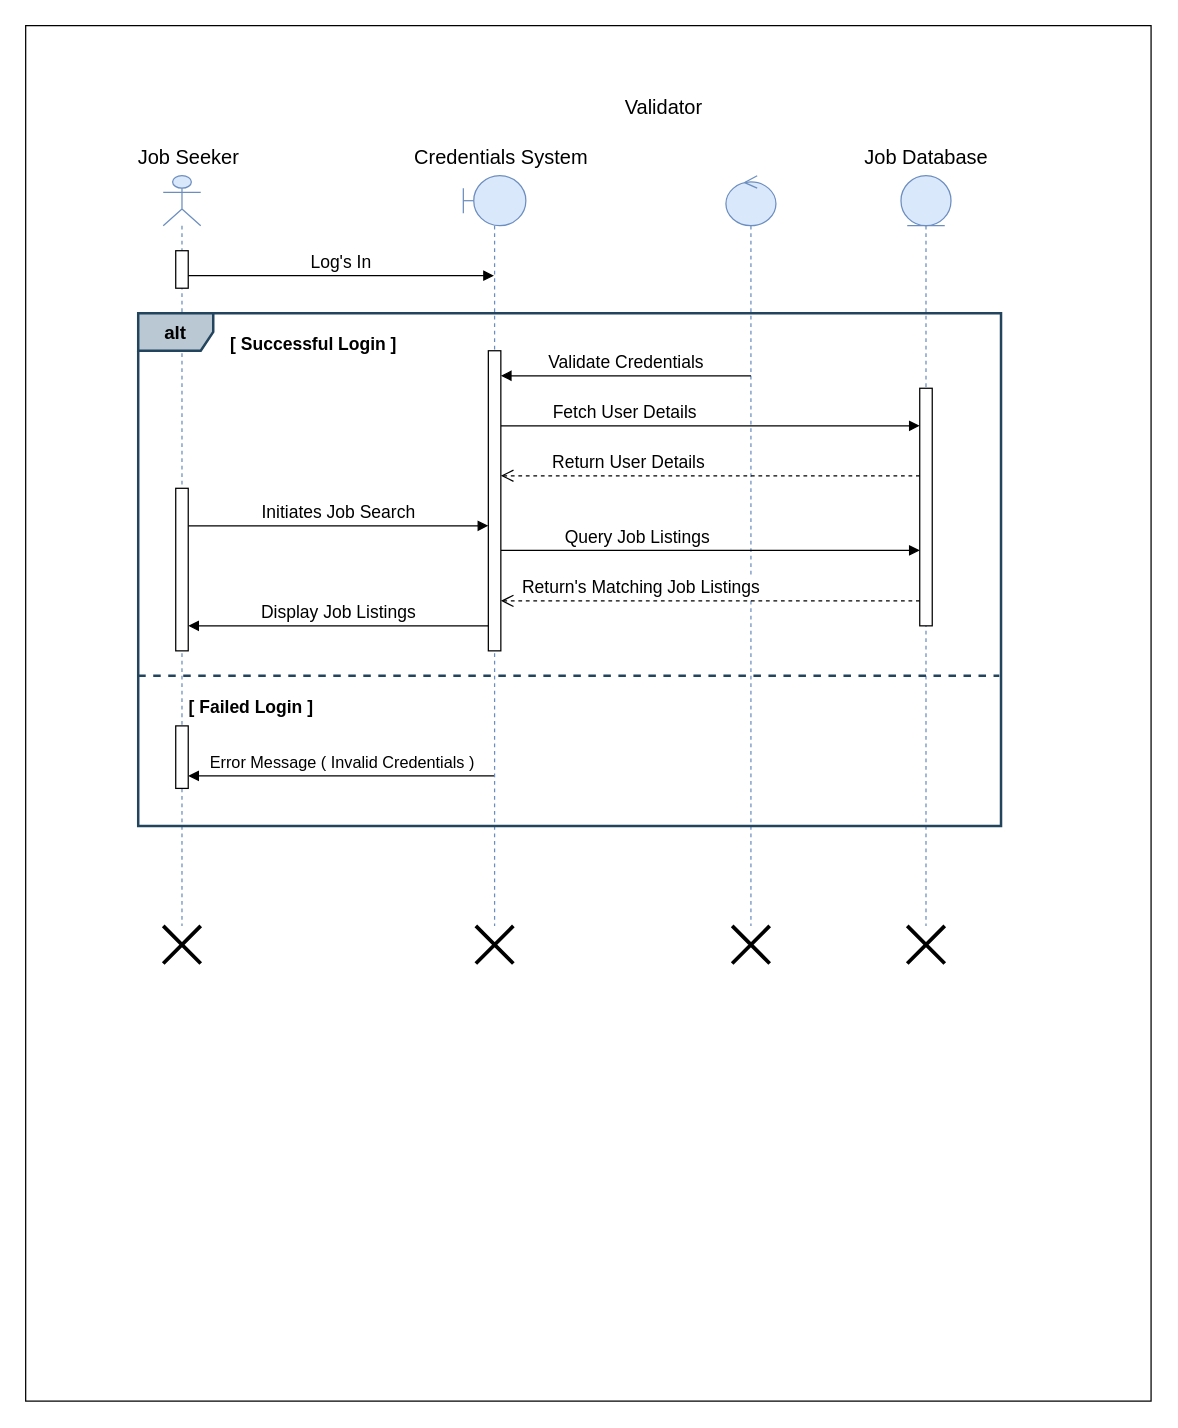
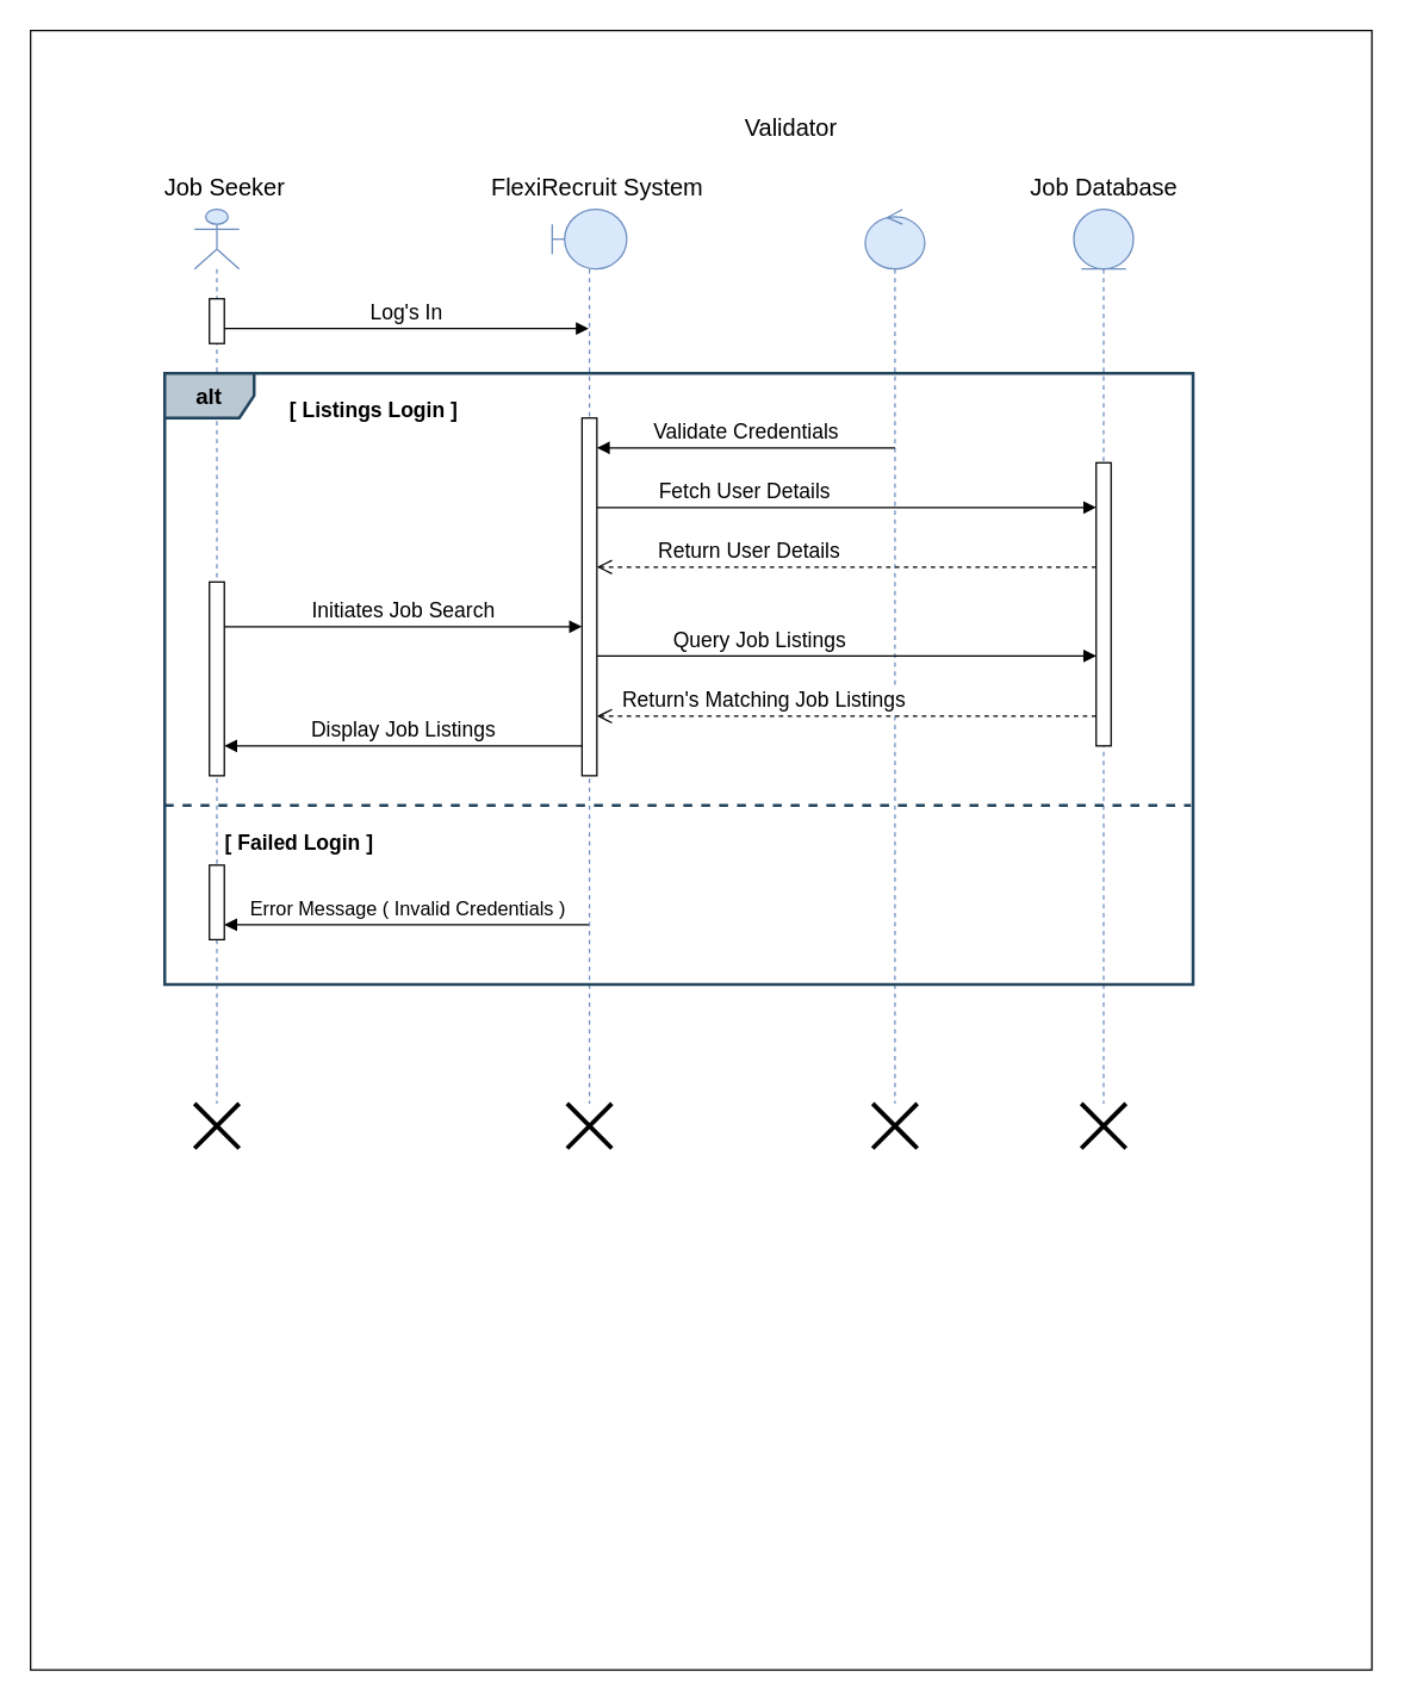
  <mxCell id="0" />
  <mxCell id="1" parent="0" />
  <mxCell id="2" value="" style="rounded=0;whiteSpace=wrap;html=1;" vertex="1" parent="1"><mxGeometry width="900" height="1100" as="geometry" x="20" y="20" /></mxCell>
  <mxCell id="3" value="" style="shape=umlLifeline;perimeter=lifelinePerimeter;whiteSpace=wrap;html=1;container=1;dropTarget=0;collapsible=0;recursiveResize=0;outlineConnect=0;portConstraint=eastwest;newEdgeStyle={&quot;curved&quot;:0,&quot;rounded&quot;:0};participant=umlActor;fillColor=#dae8fc;strokeColor=#6c8ebf;" vertex="1" parent="1"><mxGeometry x="130" y="140" width="30" height="600" as="geometry" /></mxCell>
  <mxCell id="4" value="" style="html=1;points=[[0,0,0,0,5],[0,1,0,0,-5],[1,0,0,0,5],[1,1,0,0,-5]];perimeter=orthogonalPerimeter;outlineConnect=0;targetShapes=umlLifeline;portConstraint=eastwest;newEdgeStyle={&quot;curved&quot;:0,&quot;rounded&quot;:0};" vertex="1" parent="3"><mxGeometry x="10" y="60" width="10" height="30" as="geometry" /></mxCell>
  <mxCell id="5" value="" style="shape=umlLifeline;perimeter=lifelinePerimeter;whiteSpace=wrap;html=1;container=1;dropTarget=0;collapsible=0;recursiveResize=0;outlineConnect=0;portConstraint=eastwest;newEdgeStyle={&quot;curved&quot;:0,&quot;rounded&quot;:0};participant=umlBoundary;size=40;fillColor=#dae8fc;strokeColor=#6c8ebf;" vertex="1" parent="1"><mxGeometry x="370" y="140" width="50" height="600" as="geometry" /></mxCell>
  <mxCell id="6" value="" style="shape=umlLifeline;perimeter=lifelinePerimeter;whiteSpace=wrap;html=1;container=1;dropTarget=0;collapsible=0;recursiveResize=0;outlineConnect=0;portConstraint=eastwest;newEdgeStyle={&quot;curved&quot;:0,&quot;rounded&quot;:0};participant=umlControl;fillColor=#dae8fc;strokeColor=#6c8ebf;" vertex="1" parent="1"><mxGeometry x="580" y="140" width="40" height="600" as="geometry" /></mxCell>
  <mxCell id="7" value="" style="shape=umlLifeline;perimeter=lifelinePerimeter;whiteSpace=wrap;html=1;container=1;dropTarget=0;collapsible=0;recursiveResize=0;outlineConnect=0;portConstraint=eastwest;newEdgeStyle={&quot;curved&quot;:0,&quot;rounded&quot;:0};participant=umlEntity;fillColor=#dae8fc;strokeColor=#6c8ebf;" vertex="1" parent="1"><mxGeometry x="720" y="140" width="40" height="600" as="geometry" /></mxCell>
  <mxCell id="8" value="" style="html=1;points=[[0,0,0,0,5],[0,1,0,0,-5],[1,0,0,0,5],[1,1,0,0,-5]];perimeter=orthogonalPerimeter;outlineConnect=0;targetShapes=umlLifeline;portConstraint=eastwest;newEdgeStyle={&quot;curved&quot;:0,&quot;rounded&quot;:0};" vertex="1" parent="7"><mxGeometry x="15" y="170" width="10" height="190" as="geometry" /></mxCell>
  <mxCell id="9" value="&lt;font style=&quot;font-size: 16px;&quot;&gt;Job Seeker&lt;br&gt;&lt;/font&gt;" style="text;html=1;align=center;verticalAlign=middle;resizable=0;points=[];autosize=1;strokeColor=none;fillColor=none;" vertex="1" parent="1"><mxGeometry x="100" y="110" width="100" height="30" as="geometry" /></mxCell>
- <mxCell id="10" value="&lt;font style=&quot;font-size: 16px;&quot;&gt;Credentials System&lt;br&gt;&lt;/font&gt;" style="text;html=1;align=center;verticalAlign=middle;resizable=0;points=[];autosize=1;strokeColor=none;fillColor=none;" vertex="1" parent="1"><mxGeometry x="320" y="110" width="160" height="30" as="geometry" /></mxCell>
+ <mxCell id="10" value="&lt;font style=&quot;font-size: 16px;&quot;&gt;FlexiRecruit System&lt;br&gt;&lt;/font&gt;" style="text;html=1;align=center;verticalAlign=middle;resizable=0;points=[];autosize=1;strokeColor=none;fillColor=none;" vertex="1" parent="1"><mxGeometry x="320" y="110" width="160" height="30" as="geometry" /></mxCell>
  <mxCell id="11" value="&lt;font style=&quot;font-size: 16px;&quot;&gt;Validator&lt;br&gt;&lt;/font&gt;" style="text;html=1;align=center;verticalAlign=middle;resizable=0;points=[];autosize=1;strokeColor=none;fillColor=none;" vertex="1" parent="1"><mxGeometry x="485" y="70" width="90" height="30" as="geometry" /></mxCell>
  <mxCell id="12" value="&lt;font style=&quot;font-size: 16px;&quot;&gt;Job Database&lt;br&gt;&lt;/font&gt;" style="text;html=1;align=center;verticalAlign=middle;resizable=0;points=[];autosize=1;strokeColor=none;fillColor=none;" vertex="1" parent="1"><mxGeometry x="680" y="110" width="120" height="30" as="geometry" /></mxCell>
  <mxCell id="13" value="&lt;font style=&quot;font-size: 14px;&quot;&gt;Log's In &lt;br&gt;&lt;/font&gt;" style="html=1;verticalAlign=bottom;endArrow=block;curved=0;rounded=0;" edge="1" parent="1" target="5"><mxGeometry width="80" relative="1" as="geometry"><mxPoint x="150" y="220" as="sourcePoint" /><mxPoint x="230" y="220" as="targetPoint" /></mxGeometry></mxCell>
  <mxCell id="14" value="&lt;b style=&quot;font-size: 15px;&quot;&gt;alt&lt;br&gt;&lt;/b&gt;" style="shape=umlFrame;whiteSpace=wrap;html=1;pointerEvents=0;strokeWidth=2;fillColor=#bac8d3;strokeColor=#23445d;" vertex="1" parent="1"><mxGeometry x="110" y="250" width="690" height="410" as="geometry" /></mxCell>
- <mxCell id="15" value="&lt;b style=&quot;font-size: 14px;&quot;&gt;[ Successful Login ]&lt;br&gt;&lt;/b&gt;" style="text;html=1;align=center;verticalAlign=middle;resizable=0;points=[];autosize=1;strokeColor=none;fillColor=none;" vertex="1" parent="1"><mxGeometry x="170" y="260" width="160" height="30" as="geometry" /></mxCell>
+ <mxCell id="15" value="&lt;b style=&quot;font-size: 14px;&quot;&gt;[ Listings Login ]&lt;br&gt;&lt;/b&gt;" style="text;html=1;align=center;verticalAlign=middle;resizable=0;points=[];autosize=1;strokeColor=none;fillColor=none;" vertex="1" parent="1"><mxGeometry x="170" y="260" width="160" height="30" as="geometry" /></mxCell>
  <mxCell id="16" value="&lt;font style=&quot;font-size: 14px;&quot;&gt;Validate Credentials&lt;br&gt;&lt;/font&gt;" style="html=1;verticalAlign=bottom;endArrow=block;curved=0;rounded=0;" edge="1" parent="1" target="31"><mxGeometry x="0.002" width="80" relative="1" as="geometry"><mxPoint x="600" y="300" as="sourcePoint" /><mxPoint x="520" y="300" as="targetPoint" /><mxPoint as="offset" /></mxGeometry></mxCell>
  <mxCell id="17" value="&lt;font style=&quot;font-size: 14px;&quot;&gt;Fetch User Details&lt;br&gt;&lt;/font&gt;" style="html=1;verticalAlign=bottom;endArrow=block;curved=0;rounded=0;" edge="1" parent="1" target="8"><mxGeometry x="-0.411" width="80" relative="1" as="geometry"><mxPoint x="400" y="340" as="sourcePoint" /><mxPoint x="730" y="340" as="targetPoint" /><mxPoint as="offset" /></mxGeometry></mxCell>
  <mxCell id="18" value="&lt;font style=&quot;font-size: 14px;&quot;&gt;Return User Details&lt;/font&gt;" style="html=1;verticalAlign=bottom;endArrow=open;dashed=1;endSize=8;curved=0;rounded=0;" edge="1" parent="1"><mxGeometry x="0.389" relative="1" as="geometry"><mxPoint x="735" y="380" as="sourcePoint" /><mxPoint x="400" y="380" as="targetPoint" /><mxPoint as="offset" /></mxGeometry></mxCell>
  <mxCell id="19" value="&lt;font style=&quot;font-size: 14px;&quot;&gt;Initiates Job Search&lt;br&gt;&lt;/font&gt;" style="html=1;verticalAlign=bottom;endArrow=block;curved=0;rounded=0;" edge="1" parent="1" target="31"><mxGeometry width="80" relative="1" as="geometry"><mxPoint x="150" y="420" as="sourcePoint" /><mxPoint x="230" y="420" as="targetPoint" /></mxGeometry></mxCell>
  <mxCell id="20" value="&lt;font style=&quot;font-size: 14px;&quot;&gt;Query Job Listings&lt;br&gt;&lt;/font&gt;" style="html=1;verticalAlign=bottom;endArrow=block;curved=0;rounded=0;" edge="1" parent="1" target="8"><mxGeometry x="-0.352" width="80" relative="1" as="geometry"><mxPoint x="400" y="439.6" as="sourcePoint" /><mxPoint x="730" y="440" as="targetPoint" /><mxPoint as="offset" /></mxGeometry></mxCell>
  <mxCell id="21" value="&lt;font style=&quot;font-size: 14px;&quot;&gt;Return's Matching Job Listings&lt;br&gt;&lt;/font&gt;" style="html=1;verticalAlign=bottom;endArrow=open;dashed=1;endSize=8;curved=0;rounded=0;" edge="1" parent="1" source="8" target="31"><mxGeometry x="0.332" relative="1" as="geometry"><mxPoint x="730" y="480" as="sourcePoint" /><mxPoint x="660" y="480" as="targetPoint" /><Array as="points"><mxPoint x="680" y="480" /></Array><mxPoint as="offset" /></mxGeometry></mxCell>
  <mxCell id="22" value="&lt;font style=&quot;font-size: 14px;&quot;&gt;Display Job Listings&lt;br&gt;&lt;/font&gt;" style="html=1;verticalAlign=bottom;endArrow=block;curved=0;rounded=0;" edge="1" parent="1" target="30"><mxGeometry width="80" relative="1" as="geometry"><mxPoint x="390" y="500" as="sourcePoint" /><mxPoint x="310" y="500" as="targetPoint" /></mxGeometry></mxCell>
  <mxCell id="23" value="" style="endArrow=none;dashed=1;html=1;rounded=0;entryX=0.998;entryY=0.707;entryDx=0;entryDy=0;entryPerimeter=0;strokeWidth=2;fillColor=#bac8d3;strokeColor=#23445d;" edge="1" parent="1" target="14"><mxGeometry width="50" height="50" relative="1" as="geometry"><mxPoint x="110" y="540" as="sourcePoint" /><mxPoint x="160" y="490" as="targetPoint" /></mxGeometry></mxCell>
  <mxCell id="24" value="&lt;b style=&quot;font-size: 14px;&quot;&gt;[ Failed Login ]&lt;br&gt;&lt;/b&gt;" style="text;html=1;align=center;verticalAlign=middle;resizable=0;points=[];autosize=1;strokeColor=none;fillColor=none;" vertex="1" parent="1"><mxGeometry x="140" y="550" width="120" height="30" as="geometry" /></mxCell>
  <mxCell id="25" value="&lt;font style=&quot;font-size: 13px;&quot;&gt;Error Message ( Invalid Credentials )&lt;br&gt;&lt;/font&gt;" style="html=1;verticalAlign=bottom;endArrow=block;curved=0;rounded=0;" edge="1" parent="1"><mxGeometry width="80" relative="1" as="geometry"><mxPoint x="394.5" y="620" as="sourcePoint" /><mxPoint x="150" y="620" as="targetPoint" /></mxGeometry></mxCell>
  <mxCell id="26" value="" style="shape=umlDestroy;whiteSpace=wrap;html=1;strokeWidth=3;targetShapes=umlLifeline;" vertex="1" parent="1"><mxGeometry x="130" y="740" width="30" height="30" as="geometry" /></mxCell>
  <mxCell id="27" value="" style="shape=umlDestroy;whiteSpace=wrap;html=1;strokeWidth=3;targetShapes=umlLifeline;" vertex="1" parent="1"><mxGeometry x="380" y="740" width="30" height="30" as="geometry" /></mxCell>
  <mxCell id="28" value="" style="shape=umlDestroy;whiteSpace=wrap;html=1;strokeWidth=3;targetShapes=umlLifeline;" vertex="1" parent="1"><mxGeometry x="585" y="740" width="30" height="30" as="geometry" /></mxCell>
  <mxCell id="29" value="" style="shape=umlDestroy;whiteSpace=wrap;html=1;strokeWidth=3;targetShapes=umlLifeline;" vertex="1" parent="1"><mxGeometry x="725" y="740" width="30" height="30" as="geometry" /></mxCell>
  <mxCell id="30" value="" style="html=1;points=[[0,0,0,0,5],[0,1,0,0,-5],[1,0,0,0,5],[1,1,0,0,-5]];perimeter=orthogonalPerimeter;outlineConnect=0;targetShapes=umlLifeline;portConstraint=eastwest;newEdgeStyle={&quot;curved&quot;:0,&quot;rounded&quot;:0};" vertex="1" parent="1"><mxGeometry x="140" y="390" width="10" height="130" as="geometry" /></mxCell>
  <mxCell id="31" value="" style="html=1;points=[[0,0,0,0,5],[0,1,0,0,-5],[1,0,0,0,5],[1,1,0,0,-5]];perimeter=orthogonalPerimeter;outlineConnect=0;targetShapes=umlLifeline;portConstraint=eastwest;newEdgeStyle={&quot;curved&quot;:0,&quot;rounded&quot;:0};" vertex="1" parent="1"><mxGeometry x="390" y="280" width="10" height="240" as="geometry" /></mxCell>
  <mxCell id="32" value="" style="html=1;points=[[0,0,0,0,5],[0,1,0,0,-5],[1,0,0,0,5],[1,1,0,0,-5]];perimeter=orthogonalPerimeter;outlineConnect=0;targetShapes=umlLifeline;portConstraint=eastwest;newEdgeStyle={&quot;curved&quot;:0,&quot;rounded&quot;:0};" vertex="1" parent="1"><mxGeometry x="140" y="580" width="10" height="50" as="geometry" /></mxCell>
